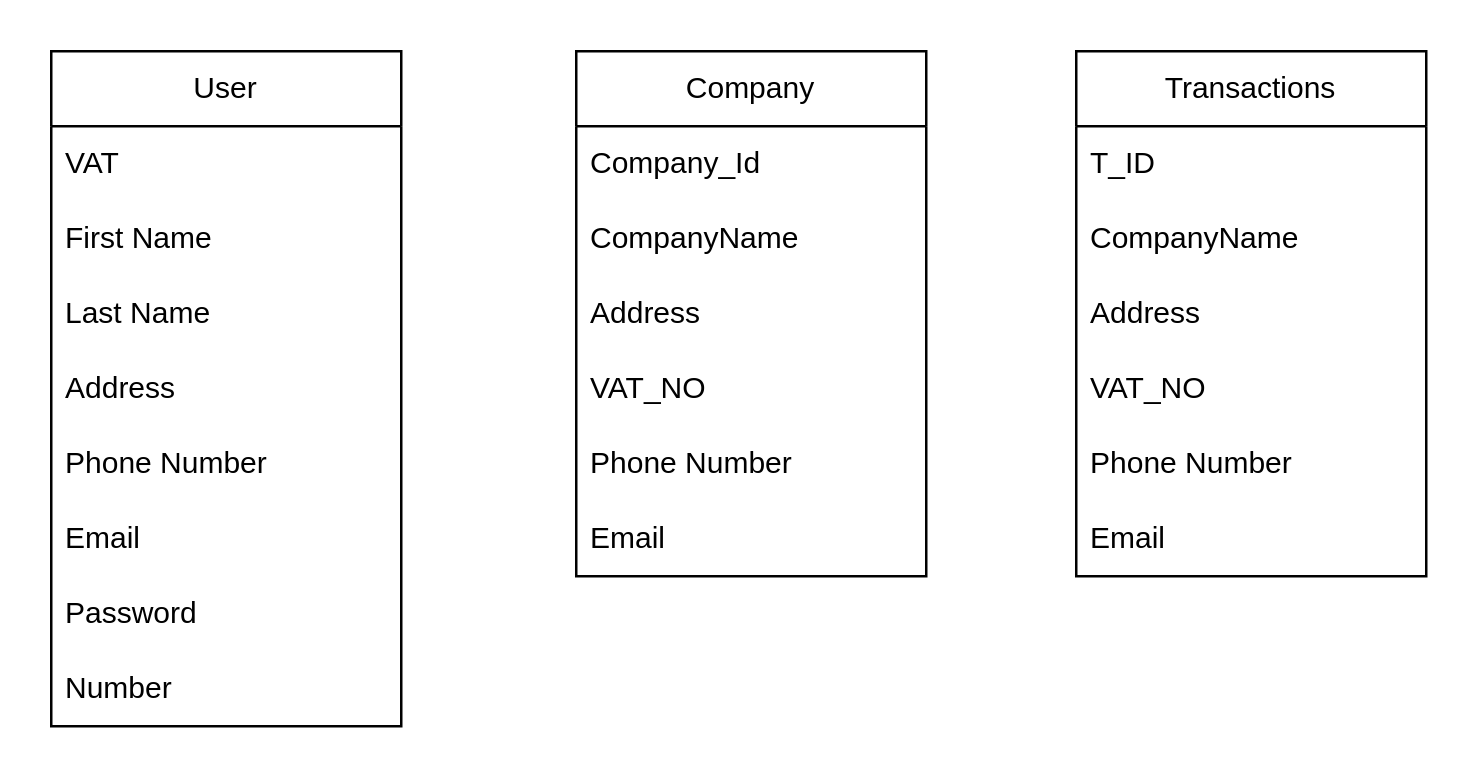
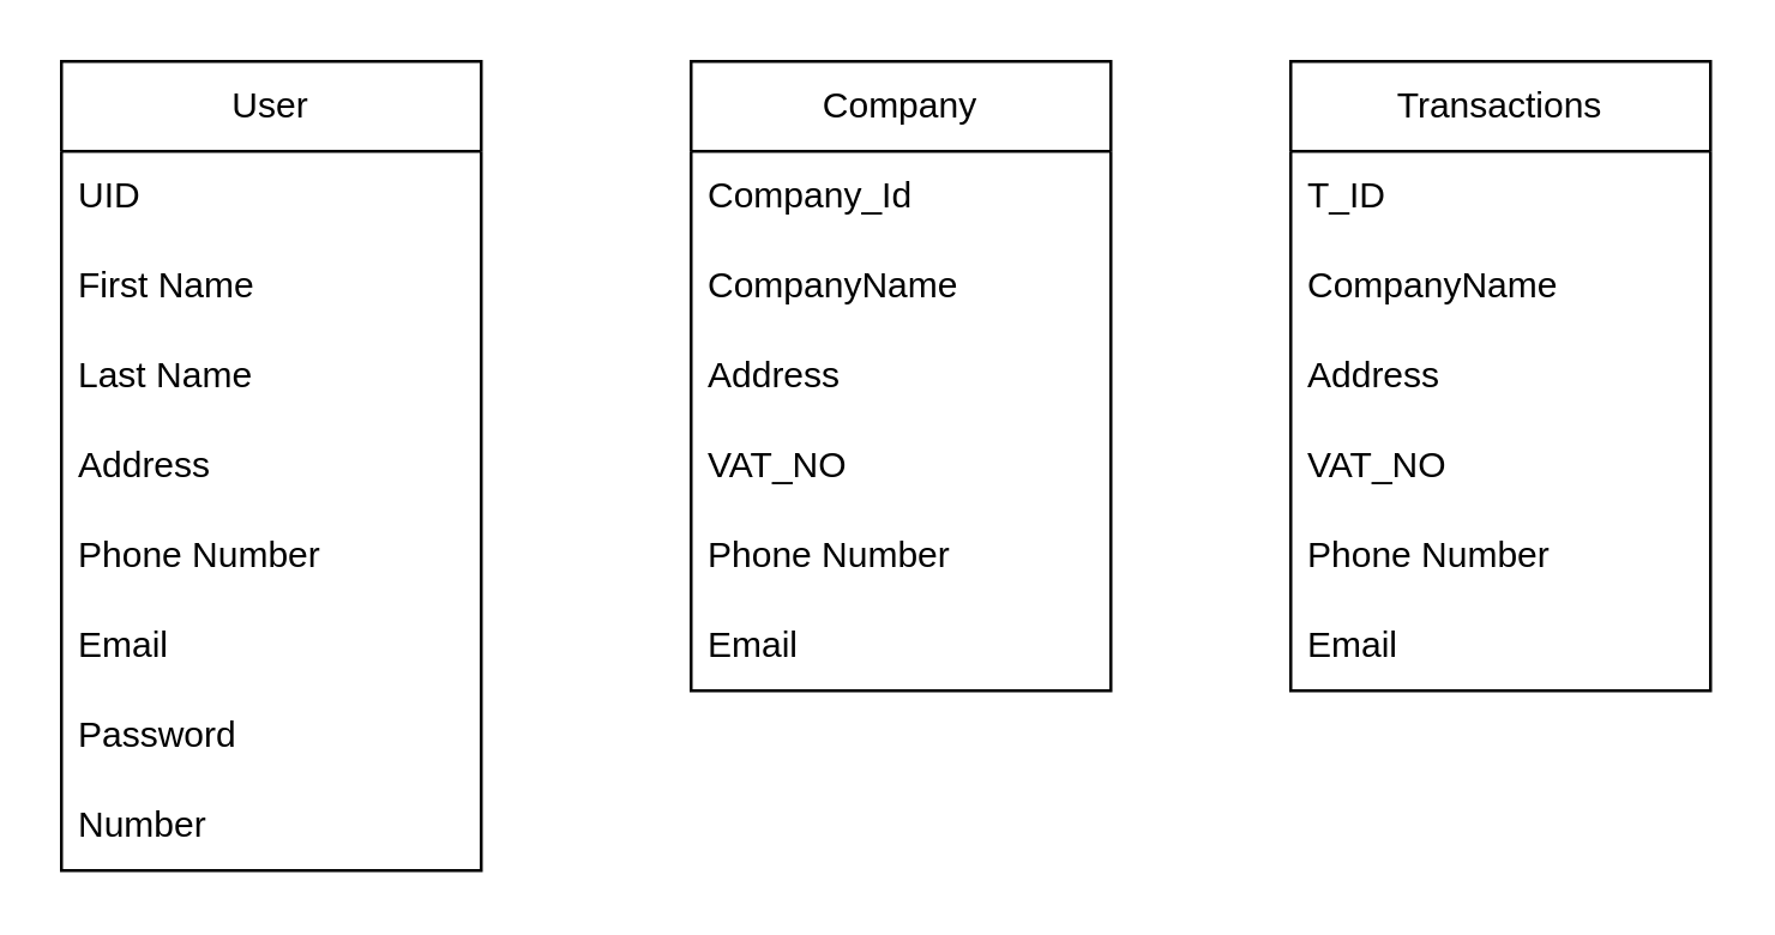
  <mxCell id="0" />
  <mxCell id="1" parent="0" />
  <mxCell id="2" value="User" style="swimlane;fontStyle=0;childLayout=stackLayout;horizontal=1;startSize=30;horizontalStack=0;resizeParent=1;resizeParentMax=0;resizeLast=0;collapsible=1;marginBottom=0;whiteSpace=wrap;html=1;" vertex="1" parent="1"><mxGeometry x="20" y="20" width="140" height="270" as="geometry" /></mxCell>
- <mxCell id="3" value="VAT" style="text;strokeColor=none;fillColor=none;align=left;verticalAlign=middle;spacingLeft=4;spacingRight=4;overflow=hidden;points=[[0,0.5],[1,0.5]];portConstraint=eastwest;rotatable=0;whiteSpace=wrap;html=1;" vertex="1" parent="2"><mxGeometry y="30" width="140" height="30" as="geometry" /></mxCell>
+ <mxCell id="3" value="UID" style="text;strokeColor=none;fillColor=none;align=left;verticalAlign=middle;spacingLeft=4;spacingRight=4;overflow=hidden;points=[[0,0.5],[1,0.5]];portConstraint=eastwest;rotatable=0;whiteSpace=wrap;html=1;" vertex="1" parent="2"><mxGeometry y="30" width="140" height="30" as="geometry" /></mxCell>
  <mxCell id="4" value="First Name" style="text;strokeColor=none;fillColor=none;align=left;verticalAlign=middle;spacingLeft=4;spacingRight=4;overflow=hidden;points=[[0,0.5],[1,0.5]];portConstraint=eastwest;rotatable=0;whiteSpace=wrap;html=1;" vertex="1" parent="2"><mxGeometry y="60" width="140" height="30" as="geometry" /></mxCell>
  <mxCell id="5" value="Last Name" style="text;strokeColor=none;fillColor=none;align=left;verticalAlign=middle;spacingLeft=4;spacingRight=4;overflow=hidden;points=[[0,0.5],[1,0.5]];portConstraint=eastwest;rotatable=0;whiteSpace=wrap;html=1;" vertex="1" parent="2"><mxGeometry y="90" width="140" height="30" as="geometry" /></mxCell>
  <mxCell id="6" value="Address" style="text;strokeColor=none;fillColor=none;align=left;verticalAlign=middle;spacingLeft=4;spacingRight=4;overflow=hidden;points=[[0,0.5],[1,0.5]];portConstraint=eastwest;rotatable=0;whiteSpace=wrap;html=1;" vertex="1" parent="2"><mxGeometry y="120" width="140" height="30" as="geometry" /></mxCell>
  <mxCell id="7" value="Phone Number" style="text;strokeColor=none;fillColor=none;align=left;verticalAlign=middle;spacingLeft=4;spacingRight=4;overflow=hidden;points=[[0,0.5],[1,0.5]];portConstraint=eastwest;rotatable=0;whiteSpace=wrap;html=1;" vertex="1" parent="2"><mxGeometry y="150" width="140" height="30" as="geometry" /></mxCell>
  <mxCell id="8" value="Email&amp;nbsp;" style="text;strokeColor=none;fillColor=none;align=left;verticalAlign=middle;spacingLeft=4;spacingRight=4;overflow=hidden;points=[[0,0.5],[1,0.5]];portConstraint=eastwest;rotatable=0;whiteSpace=wrap;html=1;" vertex="1" parent="2"><mxGeometry y="180" width="140" height="30" as="geometry" /></mxCell>
  <mxCell id="9" value="Password" style="text;strokeColor=none;fillColor=none;align=left;verticalAlign=middle;spacingLeft=4;spacingRight=4;overflow=hidden;points=[[0,0.5],[1,0.5]];portConstraint=eastwest;rotatable=0;whiteSpace=wrap;html=1;" vertex="1" parent="2"><mxGeometry y="210" width="140" height="30" as="geometry" /></mxCell>
  <mxCell id="10" value="Number" style="text;strokeColor=none;fillColor=none;align=left;verticalAlign=middle;spacingLeft=4;spacingRight=4;overflow=hidden;points=[[0,0.5],[1,0.5]];portConstraint=eastwest;rotatable=0;whiteSpace=wrap;html=1;" vertex="1" parent="2"><mxGeometry y="240" width="140" height="30" as="geometry" /></mxCell>
  <mxCell id="11" value="Company" style="swimlane;fontStyle=0;childLayout=stackLayout;horizontal=1;startSize=30;horizontalStack=0;resizeParent=1;resizeParentMax=0;resizeLast=0;collapsible=1;marginBottom=0;whiteSpace=wrap;html=1;" vertex="1" parent="1"><mxGeometry x="230" y="20" width="140" height="210" as="geometry" /></mxCell>
  <mxCell id="12" value="Company_Id" style="text;strokeColor=none;fillColor=none;align=left;verticalAlign=middle;spacingLeft=4;spacingRight=4;overflow=hidden;points=[[0,0.5],[1,0.5]];portConstraint=eastwest;rotatable=0;whiteSpace=wrap;html=1;" vertex="1" parent="11"><mxGeometry y="30" width="140" height="30" as="geometry" /></mxCell>
  <mxCell id="13" value="CompanyName" style="text;strokeColor=none;fillColor=none;align=left;verticalAlign=middle;spacingLeft=4;spacingRight=4;overflow=hidden;points=[[0,0.5],[1,0.5]];portConstraint=eastwest;rotatable=0;whiteSpace=wrap;html=1;" vertex="1" parent="11"><mxGeometry y="60" width="140" height="30" as="geometry" /></mxCell>
  <mxCell id="14" value="Address" style="text;strokeColor=none;fillColor=none;align=left;verticalAlign=middle;spacingLeft=4;spacingRight=4;overflow=hidden;points=[[0,0.5],[1,0.5]];portConstraint=eastwest;rotatable=0;whiteSpace=wrap;html=1;" vertex="1" parent="11"><mxGeometry y="90" width="140" height="30" as="geometry" /></mxCell>
  <mxCell id="15" value="VAT_NO" style="text;strokeColor=none;fillColor=none;align=left;verticalAlign=middle;spacingLeft=4;spacingRight=4;overflow=hidden;points=[[0,0.5],[1,0.5]];portConstraint=eastwest;rotatable=0;whiteSpace=wrap;html=1;" vertex="1" parent="11"><mxGeometry y="120" width="140" height="30" as="geometry" /></mxCell>
  <mxCell id="16" value="Phone Number" style="text;strokeColor=none;fillColor=none;align=left;verticalAlign=middle;spacingLeft=4;spacingRight=4;overflow=hidden;points=[[0,0.5],[1,0.5]];portConstraint=eastwest;rotatable=0;whiteSpace=wrap;html=1;" vertex="1" parent="11"><mxGeometry y="150" width="140" height="30" as="geometry" /></mxCell>
  <mxCell id="17" value="Email&amp;nbsp;" style="text;strokeColor=none;fillColor=none;align=left;verticalAlign=middle;spacingLeft=4;spacingRight=4;overflow=hidden;points=[[0,0.5],[1,0.5]];portConstraint=eastwest;rotatable=0;whiteSpace=wrap;html=1;" vertex="1" parent="11"><mxGeometry y="180" width="140" height="30" as="geometry" /></mxCell>
  <mxCell id="18" value="Transactions" style="swimlane;fontStyle=0;childLayout=stackLayout;horizontal=1;startSize=30;horizontalStack=0;resizeParent=1;resizeParentMax=0;resizeLast=0;collapsible=1;marginBottom=0;whiteSpace=wrap;html=1;" vertex="1" parent="1"><mxGeometry x="430" y="20" width="140" height="210" as="geometry" /></mxCell>
  <mxCell id="19" value="T_ID" style="text;strokeColor=none;fillColor=none;align=left;verticalAlign=middle;spacingLeft=4;spacingRight=4;overflow=hidden;points=[[0,0.5],[1,0.5]];portConstraint=eastwest;rotatable=0;whiteSpace=wrap;html=1;" vertex="1" parent="18"><mxGeometry y="30" width="140" height="30" as="geometry" /></mxCell>
  <mxCell id="20" value="CompanyName" style="text;strokeColor=none;fillColor=none;align=left;verticalAlign=middle;spacingLeft=4;spacingRight=4;overflow=hidden;points=[[0,0.5],[1,0.5]];portConstraint=eastwest;rotatable=0;whiteSpace=wrap;html=1;" vertex="1" parent="18"><mxGeometry y="60" width="140" height="30" as="geometry" /></mxCell>
  <mxCell id="21" value="Address" style="text;strokeColor=none;fillColor=none;align=left;verticalAlign=middle;spacingLeft=4;spacingRight=4;overflow=hidden;points=[[0,0.5],[1,0.5]];portConstraint=eastwest;rotatable=0;whiteSpace=wrap;html=1;" vertex="1" parent="18"><mxGeometry y="90" width="140" height="30" as="geometry" /></mxCell>
  <mxCell id="22" value="VAT_NO" style="text;strokeColor=none;fillColor=none;align=left;verticalAlign=middle;spacingLeft=4;spacingRight=4;overflow=hidden;points=[[0,0.5],[1,0.5]];portConstraint=eastwest;rotatable=0;whiteSpace=wrap;html=1;" vertex="1" parent="18"><mxGeometry y="120" width="140" height="30" as="geometry" /></mxCell>
  <mxCell id="23" value="Phone Number" style="text;strokeColor=none;fillColor=none;align=left;verticalAlign=middle;spacingLeft=4;spacingRight=4;overflow=hidden;points=[[0,0.5],[1,0.5]];portConstraint=eastwest;rotatable=0;whiteSpace=wrap;html=1;" vertex="1" parent="18"><mxGeometry y="150" width="140" height="30" as="geometry" /></mxCell>
  <mxCell id="24" value="Email&amp;nbsp;" style="text;strokeColor=none;fillColor=none;align=left;verticalAlign=middle;spacingLeft=4;spacingRight=4;overflow=hidden;points=[[0,0.5],[1,0.5]];portConstraint=eastwest;rotatable=0;whiteSpace=wrap;html=1;" vertex="1" parent="18"><mxGeometry y="180" width="140" height="30" as="geometry" /></mxCell>
